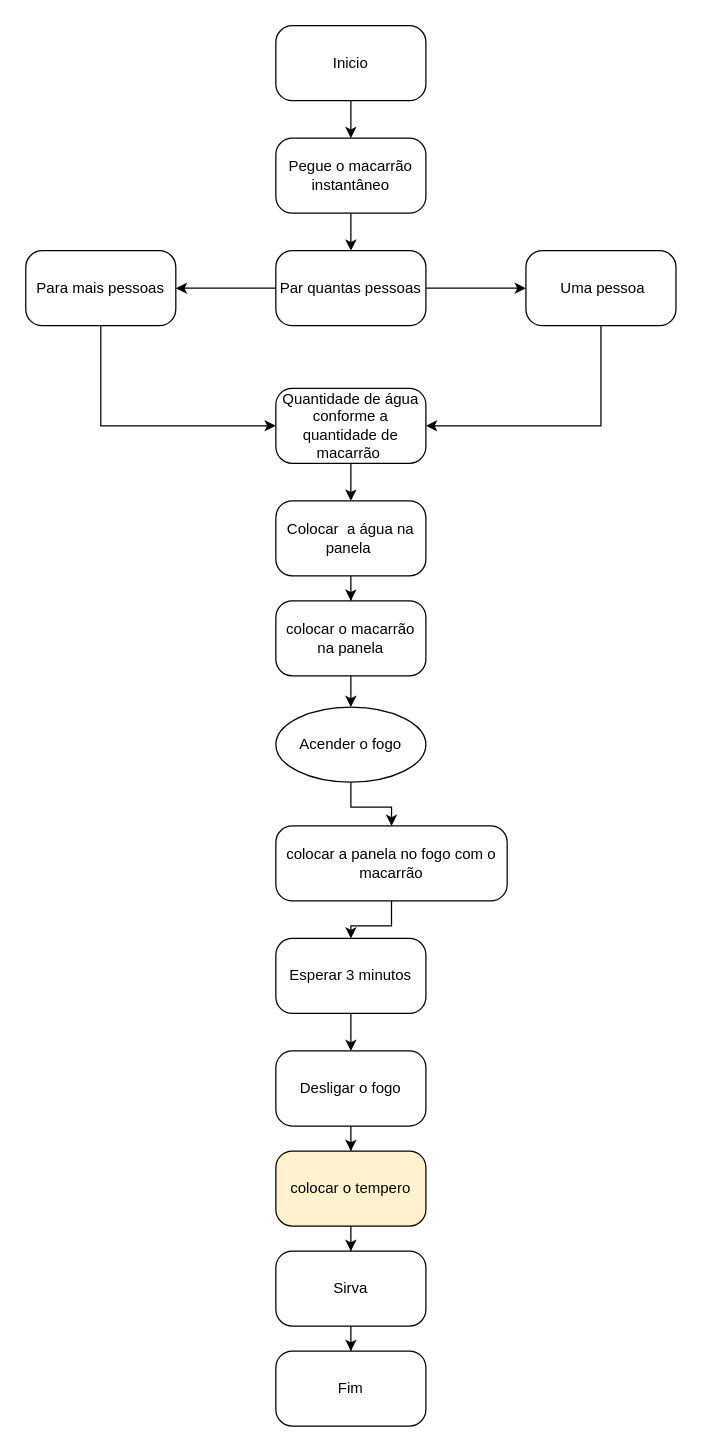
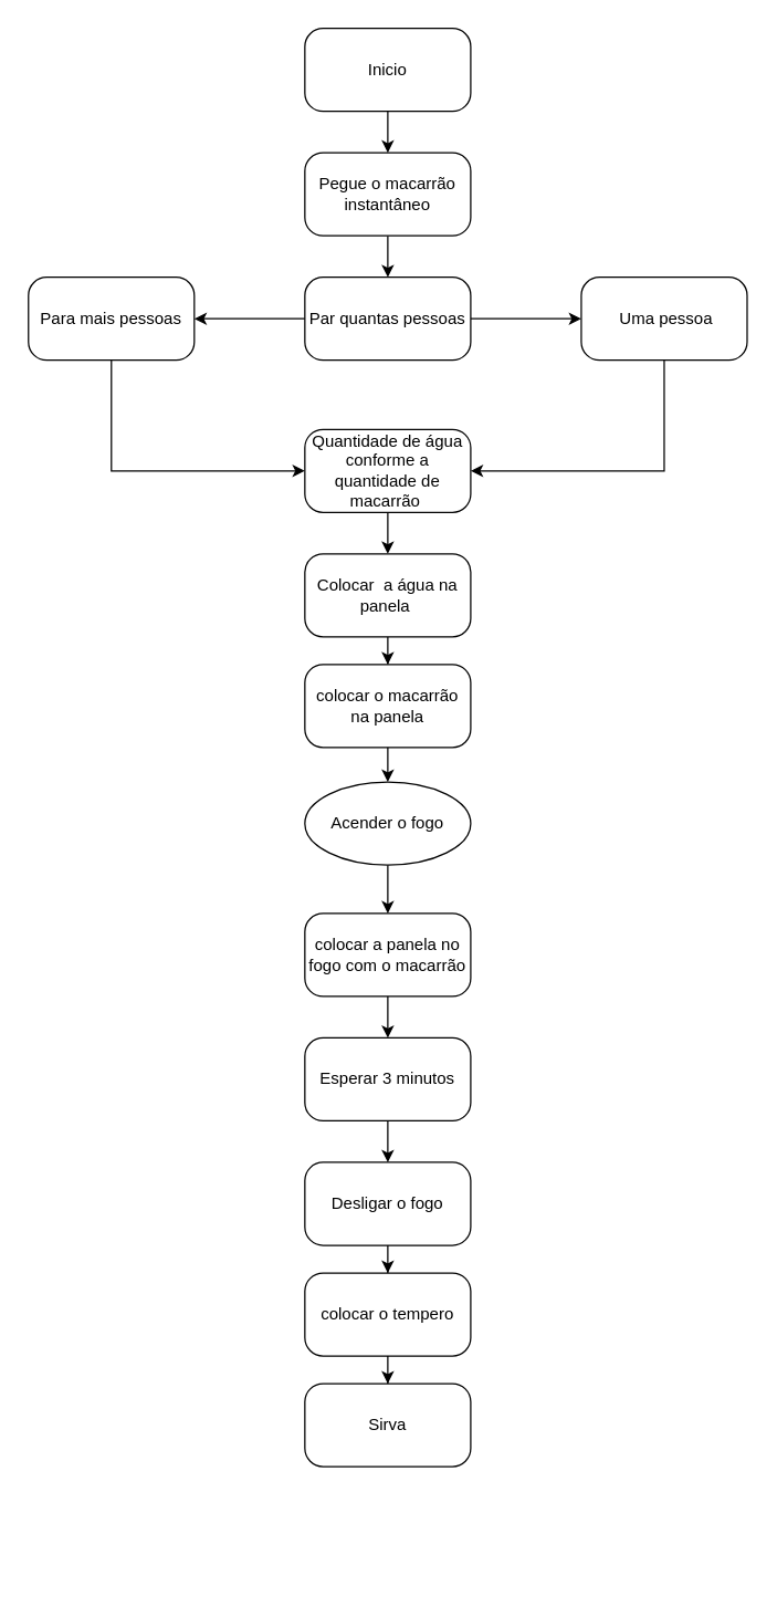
  <mxCell id="0" />
  <mxCell id="1" parent="0" />
  <mxCell id="2" value="Inicio" style="rounded=1;whiteSpace=wrap;html=1;arcSize=22;" vertex="1" parent="1"><mxGeometry x="220" y="20" width="120" height="60" as="geometry" /></mxCell>
  <mxCell id="3" value="" style="edgeStyle=orthogonalEdgeStyle;rounded=0;orthogonalLoop=1;jettySize=auto;html=1;" edge="1" parent="1" source="4" target="8"><mxGeometry relative="1" as="geometry" /></mxCell>
  <mxCell id="4" value="Pegue o macarrão instantâneo" style="rounded=1;whiteSpace=wrap;html=1;arcSize=22;" vertex="1" parent="1"><mxGeometry x="220" y="110" width="120" height="60" as="geometry" /></mxCell>
  <mxCell id="5" value="" style="endArrow=classic;html=1;rounded=0;exitX=0.5;exitY=1;exitDx=0;exitDy=0;entryX=0.5;entryY=0;entryDx=0;entryDy=0;" edge="1" parent="1" source="2" target="4"><mxGeometry width="50" height="50" relative="1" as="geometry"><mxPoint x="256" y="330" as="sourcePoint" /><mxPoint x="306" y="280" as="targetPoint" /></mxGeometry></mxCell>
  <mxCell id="6" value="" style="edgeStyle=orthogonalEdgeStyle;rounded=0;orthogonalLoop=1;jettySize=auto;html=1;" edge="1" parent="1" source="8" target="9"><mxGeometry relative="1" as="geometry" /></mxCell>
  <mxCell id="7" value="" style="edgeStyle=orthogonalEdgeStyle;rounded=0;orthogonalLoop=1;jettySize=auto;html=1;" edge="1" parent="1" source="8" target="10"><mxGeometry relative="1" as="geometry" /></mxCell>
  <mxCell id="8" value="Par quantas pessoas" style="whiteSpace=wrap;html=1;rounded=1;arcSize=22;" vertex="1" parent="1"><mxGeometry x="220" y="200" width="120" height="60" as="geometry" /></mxCell>
  <mxCell id="9" value="&amp;nbsp;Uma pessoa" style="whiteSpace=wrap;html=1;rounded=1;arcSize=22;" vertex="1" parent="1"><mxGeometry x="420" y="200" width="120" height="60" as="geometry" /></mxCell>
  <mxCell id="10" value="Para mais pessoas" style="whiteSpace=wrap;html=1;rounded=1;arcSize=22;" vertex="1" parent="1"><mxGeometry x="20" y="200" width="120" height="60" as="geometry" /></mxCell>
  <mxCell id="11" value="" style="edgeStyle=orthogonalEdgeStyle;rounded=0;orthogonalLoop=1;jettySize=auto;html=1;" edge="1" parent="1" source="12" target="16"><mxGeometry relative="1" as="geometry" /></mxCell>
  <mxCell id="12" value="Quantidade de água conforme a quantidade de macarrão&amp;nbsp;" style="whiteSpace=wrap;html=1;rounded=1;arcSize=22;" vertex="1" parent="1"><mxGeometry x="220" y="310" width="120" height="60" as="geometry" /></mxCell>
  <mxCell id="13" value="" style="endArrow=classic;html=1;rounded=0;exitX=0.5;exitY=1;exitDx=0;exitDy=0;entryX=0;entryY=0.5;entryDx=0;entryDy=0;" edge="1" parent="1" source="10" target="12"><mxGeometry width="50" height="50" relative="1" as="geometry"><mxPoint x="256" y="420" as="sourcePoint" /><mxPoint x="306" y="370" as="targetPoint" /><Array as="points"><mxPoint x="80" y="340" /></Array></mxGeometry></mxCell>
  <mxCell id="14" value="" style="endArrow=classic;html=1;rounded=0;exitX=0.5;exitY=1;exitDx=0;exitDy=0;entryX=1;entryY=0.5;entryDx=0;entryDy=0;" edge="1" parent="1" source="9" target="12"><mxGeometry width="50" height="50" relative="1" as="geometry"><mxPoint x="256" y="420" as="sourcePoint" /><mxPoint x="306" y="370" as="targetPoint" /><Array as="points"><mxPoint x="480" y="340" /></Array></mxGeometry></mxCell>
  <mxCell id="15" value="" style="edgeStyle=orthogonalEdgeStyle;rounded=0;orthogonalLoop=1;jettySize=auto;html=1;" edge="1" parent="1" source="16" target="18"><mxGeometry relative="1" as="geometry" /></mxCell>
  <mxCell id="16" value="Colocar&amp;nbsp; a água na panela&amp;nbsp;" style="whiteSpace=wrap;html=1;rounded=1;arcSize=22;" vertex="1" parent="1"><mxGeometry x="220" y="400" width="120" height="60" as="geometry" /></mxCell>
  <mxCell id="17" value="" style="edgeStyle=orthogonalEdgeStyle;rounded=0;orthogonalLoop=1;jettySize=auto;html=1;" edge="1" parent="1" source="18" target="20"><mxGeometry relative="1" as="geometry" /></mxCell>
  <mxCell id="18" value="colocar o macarrão na panela" style="whiteSpace=wrap;html=1;rounded=1;arcSize=22;" vertex="1" parent="1"><mxGeometry x="220" y="480" width="120" height="60" as="geometry" /></mxCell>
  <mxCell id="19" value="" style="edgeStyle=orthogonalEdgeStyle;rounded=0;orthogonalLoop=1;jettySize=auto;html=1;" edge="1" parent="1" source="20" target="22"><mxGeometry relative="1" as="geometry" /></mxCell>
  <mxCell id="20" value="Acender o fogo" style="ellipse;whiteSpace=wrap;html=1;arcSize=22;" vertex="1" parent="1"><mxGeometry x="220" y="565" width="120" height="60" as="geometry" /></mxCell>
  <mxCell id="21" value="" style="edgeStyle=orthogonalEdgeStyle;rounded=0;orthogonalLoop=1;jettySize=auto;html=1;" edge="1" parent="1" source="22" target="24"><mxGeometry relative="1" as="geometry" /></mxCell>
- <mxCell id="22" value="colocar a panela no fogo com o macarrão" style="rounded=1;whiteSpace=wrap;html=1;arcSize=22;" vertex="1" parent="1"><mxGeometry x="220" y="660" width="185" height="60" as="geometry" /></mxCell>
+ <mxCell id="22" value="colocar a panela no fogo com o macarrão" style="rounded=1;whiteSpace=wrap;html=1;arcSize=22;" vertex="1" parent="1"><mxGeometry x="220" y="660" width="120" height="60" as="geometry" /></mxCell>
  <mxCell id="23" value="" style="edgeStyle=orthogonalEdgeStyle;rounded=0;orthogonalLoop=1;jettySize=auto;html=1;" edge="1" parent="1" source="24" target="26"><mxGeometry relative="1" as="geometry" /></mxCell>
  <mxCell id="24" value="Esperar 3 minutos" style="whiteSpace=wrap;html=1;rounded=1;arcSize=22;" vertex="1" parent="1"><mxGeometry x="220" y="750" width="120" height="60" as="geometry" /></mxCell>
  <mxCell id="25" value="" style="edgeStyle=orthogonalEdgeStyle;rounded=0;orthogonalLoop=1;jettySize=auto;html=1;" edge="1" parent="1" source="26" target="28"><mxGeometry relative="1" as="geometry" /></mxCell>
  <mxCell id="26" value="Desligar o fogo" style="whiteSpace=wrap;html=1;rounded=1;arcSize=22;" vertex="1" parent="1"><mxGeometry x="220" y="840" width="120" height="60" as="geometry" /></mxCell>
  <mxCell id="27" value="" style="edgeStyle=orthogonalEdgeStyle;rounded=0;orthogonalLoop=1;jettySize=auto;html=1;" edge="1" parent="1" source="28" target="30"><mxGeometry relative="1" as="geometry" /></mxCell>
- <mxCell id="28" value="colocar o tempero" style="whiteSpace=wrap;html=1;rounded=1;arcSize=22;fillColor=#fff2cc;" vertex="1" parent="1"><mxGeometry x="220" y="920" width="120" height="60" as="geometry" /></mxCell>
- <mxCell id="29" value="" style="edgeStyle=orthogonalEdgeStyle;rounded=0;orthogonalLoop=1;jettySize=auto;html=1;" edge="1" parent="1" source="30" target="31"><mxGeometry relative="1" as="geometry" /></mxCell>
+ <mxCell id="28" value="colocar o tempero" style="whiteSpace=wrap;html=1;rounded=1;arcSize=22;" vertex="1" parent="1"><mxGeometry x="220" y="920" width="120" height="60" as="geometry" /></mxCell>
  <mxCell id="30" value="Sirva" style="whiteSpace=wrap;html=1;rounded=1;arcSize=22;" vertex="1" parent="1"><mxGeometry x="220" y="1000" width="120" height="60" as="geometry" /></mxCell>
- <mxCell id="31" value="Fim" style="whiteSpace=wrap;html=1;rounded=1;arcSize=22;" vertex="1" parent="1"><mxGeometry x="220" y="1080" width="120" height="60" as="geometry" /></mxCell>
